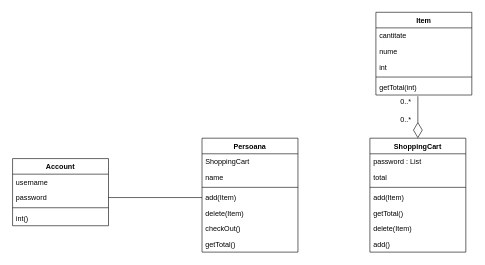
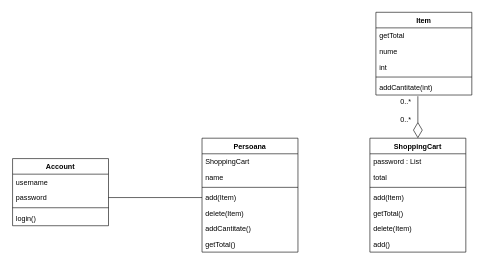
  <mxCell id="0" />
  <mxCell id="1" parent="0" />
  <mxCell id="2" value="Item" style="swimlane;fontStyle=1;align=center;verticalAlign=top;childLayout=stackLayout;horizontal=1;startSize=26;horizontalStack=0;resizeParent=1;resizeParentMax=0;resizeLast=0;collapsible=1;marginBottom=0;" vertex="1" parent="1"><mxGeometry x="626" y="20" width="160" height="138" as="geometry" /></mxCell>
- <mxCell id="3" value="cantitate" style="text;strokeColor=none;fillColor=none;align=left;verticalAlign=top;spacingLeft=4;spacingRight=4;overflow=hidden;rotatable=0;points=[[0,0.5],[1,0.5]];portConstraint=eastwest;" vertex="1" parent="2"><mxGeometry y="26" width="160" height="26" as="geometry" /></mxCell>
+ <mxCell id="3" value="getTotal" style="text;strokeColor=none;fillColor=none;align=left;verticalAlign=top;spacingLeft=4;spacingRight=4;overflow=hidden;rotatable=0;points=[[0,0.5],[1,0.5]];portConstraint=eastwest;" vertex="1" parent="2"><mxGeometry y="26" width="160" height="26" as="geometry" /></mxCell>
  <mxCell id="4" value="nume" style="text;strokeColor=none;fillColor=none;align=left;verticalAlign=top;spacingLeft=4;spacingRight=4;overflow=hidden;rotatable=0;points=[[0,0.5],[1,0.5]];portConstraint=eastwest;" vertex="1" parent="2"><mxGeometry y="52" width="160" height="26" as="geometry" /></mxCell>
  <mxCell id="5" value="int" style="text;strokeColor=none;fillColor=none;align=left;verticalAlign=top;spacingLeft=4;spacingRight=4;overflow=hidden;rotatable=0;points=[[0,0.5],[1,0.5]];portConstraint=eastwest;" vertex="1" parent="2"><mxGeometry y="78" width="160" height="26" as="geometry" /></mxCell>
  <mxCell id="6" value="" style="line;strokeWidth=1;fillColor=none;align=left;verticalAlign=middle;spacingTop=-1;spacingLeft=3;spacingRight=3;rotatable=0;labelPosition=right;points=[];portConstraint=eastwest;" vertex="1" parent="2"><mxGeometry y="104" width="160" height="8" as="geometry" /></mxCell>
- <mxCell id="7" value="getTotal(int)" style="text;strokeColor=none;fillColor=none;align=left;verticalAlign=top;spacingLeft=4;spacingRight=4;overflow=hidden;rotatable=0;points=[[0,0.5],[1,0.5]];portConstraint=eastwest;" vertex="1" parent="2"><mxGeometry y="112" width="160" height="26" as="geometry" /></mxCell>
+ <mxCell id="7" value="addCantitate(int)" style="text;strokeColor=none;fillColor=none;align=left;verticalAlign=top;spacingLeft=4;spacingRight=4;overflow=hidden;rotatable=0;points=[[0,0.5],[1,0.5]];portConstraint=eastwest;" vertex="1" parent="2"><mxGeometry y="112" width="160" height="26" as="geometry" /></mxCell>
  <mxCell id="8" value="Persoana&#10;" style="swimlane;fontStyle=1;align=center;verticalAlign=top;childLayout=stackLayout;horizontal=1;startSize=26;horizontalStack=0;resizeParent=1;resizeParentMax=0;resizeLast=0;collapsible=1;marginBottom=0;" vertex="1" parent="1"><mxGeometry x="336" y="230" width="160" height="190" as="geometry" /></mxCell>
  <mxCell id="9" value="ShoppingCart&#10;" style="text;strokeColor=none;fillColor=none;align=left;verticalAlign=top;spacingLeft=4;spacingRight=4;overflow=hidden;rotatable=0;points=[[0,0.5],[1,0.5]];portConstraint=eastwest;" vertex="1" parent="8"><mxGeometry y="26" width="160" height="26" as="geometry" /></mxCell>
  <mxCell id="10" value="name" style="text;strokeColor=none;fillColor=none;align=left;verticalAlign=top;spacingLeft=4;spacingRight=4;overflow=hidden;rotatable=0;points=[[0,0.5],[1,0.5]];portConstraint=eastwest;" vertex="1" parent="8"><mxGeometry y="52" width="160" height="26" as="geometry" /></mxCell>
  <mxCell id="11" value="" style="line;strokeWidth=1;fillColor=none;align=left;verticalAlign=middle;spacingTop=-1;spacingLeft=3;spacingRight=3;rotatable=0;labelPosition=right;points=[];portConstraint=eastwest;" vertex="1" parent="8"><mxGeometry y="78" width="160" height="8" as="geometry" /></mxCell>
  <mxCell id="12" value="add(Item)&#10;" style="text;strokeColor=none;fillColor=none;align=left;verticalAlign=top;spacingLeft=4;spacingRight=4;overflow=hidden;rotatable=0;points=[[0,0.5],[1,0.5]];portConstraint=eastwest;" vertex="1" parent="8"><mxGeometry y="86" width="160" height="26" as="geometry" /></mxCell>
  <mxCell id="13" value="delete(Item)" style="text;strokeColor=none;fillColor=none;align=left;verticalAlign=top;spacingLeft=4;spacingRight=4;overflow=hidden;rotatable=0;points=[[0,0.5],[1,0.5]];portConstraint=eastwest;" vertex="1" parent="8"><mxGeometry y="112" width="160" height="26" as="geometry" /></mxCell>
- <mxCell id="14" value="checkOut()" style="text;strokeColor=none;fillColor=none;align=left;verticalAlign=top;spacingLeft=4;spacingRight=4;overflow=hidden;rotatable=0;points=[[0,0.5],[1,0.5]];portConstraint=eastwest;" vertex="1" parent="8"><mxGeometry y="138" width="160" height="26" as="geometry" /></mxCell>
+ <mxCell id="14" value="addCantitate()" style="text;strokeColor=none;fillColor=none;align=left;verticalAlign=top;spacingLeft=4;spacingRight=4;overflow=hidden;rotatable=0;points=[[0,0.5],[1,0.5]];portConstraint=eastwest;" vertex="1" parent="8"><mxGeometry y="138" width="160" height="26" as="geometry" /></mxCell>
  <mxCell id="15" value="getTotal()" style="text;strokeColor=none;fillColor=none;align=left;verticalAlign=top;spacingLeft=4;spacingRight=4;overflow=hidden;rotatable=0;points=[[0,0.5],[1,0.5]];portConstraint=eastwest;" vertex="1" parent="8"><mxGeometry y="164" width="160" height="26" as="geometry" /></mxCell>
  <mxCell id="16" value="ShoppingCart" style="swimlane;fontStyle=1;align=center;verticalAlign=top;childLayout=stackLayout;horizontal=1;startSize=26;horizontalStack=0;resizeParent=1;resizeParentMax=0;resizeLast=0;collapsible=1;marginBottom=0;" vertex="1" parent="1"><mxGeometry x="616" y="230" width="160" height="190" as="geometry" /></mxCell>
  <mxCell id="17" value="password : List" style="text;strokeColor=none;fillColor=none;align=left;verticalAlign=top;spacingLeft=4;spacingRight=4;overflow=hidden;rotatable=0;points=[[0,0.5],[1,0.5]];portConstraint=eastwest;" vertex="1" parent="16"><mxGeometry y="26" width="160" height="26" as="geometry" /></mxCell>
  <mxCell id="18" value="total" style="text;strokeColor=none;fillColor=none;align=left;verticalAlign=top;spacingLeft=4;spacingRight=4;overflow=hidden;rotatable=0;points=[[0,0.5],[1,0.5]];portConstraint=eastwest;" vertex="1" parent="16"><mxGeometry y="52" width="160" height="26" as="geometry" /></mxCell>
  <mxCell id="19" value="" style="line;strokeWidth=1;fillColor=none;align=left;verticalAlign=middle;spacingTop=-1;spacingLeft=3;spacingRight=3;rotatable=0;labelPosition=right;points=[];portConstraint=eastwest;" vertex="1" parent="16"><mxGeometry y="78" width="160" height="8" as="geometry" /></mxCell>
  <mxCell id="20" value="add(Item)" style="text;strokeColor=none;fillColor=none;align=left;verticalAlign=top;spacingLeft=4;spacingRight=4;overflow=hidden;rotatable=0;points=[[0,0.5],[1,0.5]];portConstraint=eastwest;" vertex="1" parent="16"><mxGeometry y="86" width="160" height="26" as="geometry" /></mxCell>
  <mxCell id="21" value="getTotal()" style="text;strokeColor=none;fillColor=none;align=left;verticalAlign=top;spacingLeft=4;spacingRight=4;overflow=hidden;rotatable=0;points=[[0,0.5],[1,0.5]];portConstraint=eastwest;" vertex="1" parent="16"><mxGeometry y="112" width="160" height="26" as="geometry" /></mxCell>
  <mxCell id="22" value="delete(Item)" style="text;strokeColor=none;fillColor=none;align=left;verticalAlign=top;spacingLeft=4;spacingRight=4;overflow=hidden;rotatable=0;points=[[0,0.5],[1,0.5]];portConstraint=eastwest;" vertex="1" parent="16"><mxGeometry y="138" width="160" height="26" as="geometry" /></mxCell>
  <mxCell id="23" value="add()" style="text;strokeColor=none;fillColor=none;align=left;verticalAlign=top;spacingLeft=4;spacingRight=4;overflow=hidden;rotatable=0;points=[[0,0.5],[1,0.5]];portConstraint=eastwest;" vertex="1" parent="16"><mxGeometry y="164" width="160" height="26" as="geometry" /></mxCell>
  <mxCell id="24" value="" style="endArrow=diamondThin;endFill=0;endSize=24;html=1;exitX=1;exitY=0;exitDx=0;exitDy=0;entryX=0.5;entryY=0;entryDx=0;entryDy=0;" edge="1" parent="1" source="26" target="16"><mxGeometry width="160" relative="1" as="geometry"><mxPoint x="694" y="230" as="sourcePoint" /><mxPoint x="756" y="190" as="targetPoint" /></mxGeometry></mxCell>
  <mxCell id="25" value="0..*" style="text;html=1;strokeColor=none;fillColor=none;align=center;verticalAlign=middle;whiteSpace=wrap;rounded=0;" vertex="1" parent="1"><mxGeometry x="656" y="190" width="40" height="20" as="geometry" /></mxCell>
  <mxCell id="26" value="0..*" style="text;html=1;strokeColor=none;fillColor=none;align=center;verticalAlign=middle;whiteSpace=wrap;rounded=0;" vertex="1" parent="1"><mxGeometry x="656" y="160" width="40" height="20" as="geometry" /></mxCell>
  <mxCell id="27" value="Account" style="swimlane;fontStyle=1;align=center;verticalAlign=top;childLayout=stackLayout;horizontal=1;startSize=26;horizontalStack=0;resizeParent=1;resizeParentMax=0;resizeLast=0;collapsible=1;marginBottom=0;" vertex="1" parent="1"><mxGeometry x="20" y="264" width="160" height="112" as="geometry" /></mxCell>
  <mxCell id="28" value="username" style="text;strokeColor=none;fillColor=none;align=left;verticalAlign=top;spacingLeft=4;spacingRight=4;overflow=hidden;rotatable=0;points=[[0,0.5],[1,0.5]];portConstraint=eastwest;" vertex="1" parent="27"><mxGeometry y="26" width="160" height="26" as="geometry" /></mxCell>
  <mxCell id="29" value="password" style="text;strokeColor=none;fillColor=none;align=left;verticalAlign=top;spacingLeft=4;spacingRight=4;overflow=hidden;rotatable=0;points=[[0,0.5],[1,0.5]];portConstraint=eastwest;" vertex="1" parent="27"><mxGeometry y="52" width="160" height="26" as="geometry" /></mxCell>
  <mxCell id="30" value="" style="line;strokeWidth=1;fillColor=none;align=left;verticalAlign=middle;spacingTop=-1;spacingLeft=3;spacingRight=3;rotatable=0;labelPosition=right;points=[];portConstraint=eastwest;" vertex="1" parent="27"><mxGeometry y="78" width="160" height="8" as="geometry" /></mxCell>
- <mxCell id="31" value="int()" style="text;strokeColor=none;fillColor=none;align=left;verticalAlign=top;spacingLeft=4;spacingRight=4;overflow=hidden;rotatable=0;points=[[0,0.5],[1,0.5]];portConstraint=eastwest;" vertex="1" parent="27"><mxGeometry y="86" width="160" height="26" as="geometry" /></mxCell>
+ <mxCell id="31" value="login()" style="text;strokeColor=none;fillColor=none;align=left;verticalAlign=top;spacingLeft=4;spacingRight=4;overflow=hidden;rotatable=0;points=[[0,0.5],[1,0.5]];portConstraint=eastwest;" vertex="1" parent="27"><mxGeometry y="86" width="160" height="26" as="geometry" /></mxCell>
  <mxCell id="32" value="" style="endArrow=none;html=1;edgeStyle=orthogonalEdgeStyle;exitX=1;exitY=0.5;exitDx=0;exitDy=0;entryX=0;entryY=0.5;entryDx=0;entryDy=0;" edge="1" parent="1" source="29" target="12"><mxGeometry relative="1" as="geometry"><mxPoint x="176" y="310" as="sourcePoint" /><mxPoint x="336" y="310" as="targetPoint" /></mxGeometry></mxCell>
